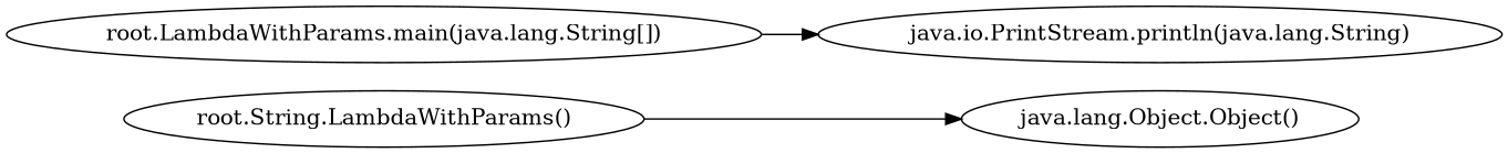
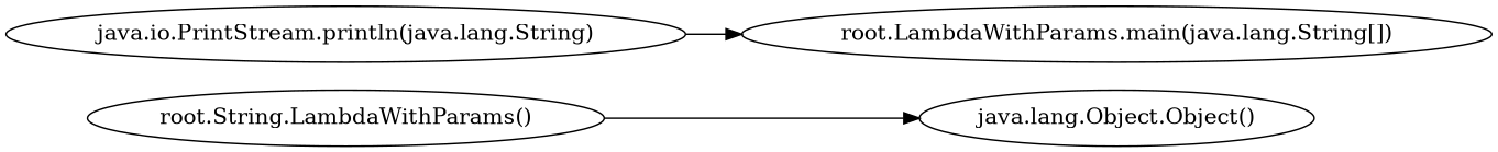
  digraph {
    rankdir=LR
    n1 [label="root.String.LambdaWithParams()"]
    n2 [label="java.lang.Object.Object()"]
    n3 [label="root.LambdaWithParams.main(java.lang.String[])"]
    n4 [label="java.io.PrintStream.println(java.lang.String)"]
    n1 -> n2
-   n3 -> n4
+   n4 -> n3
  }
